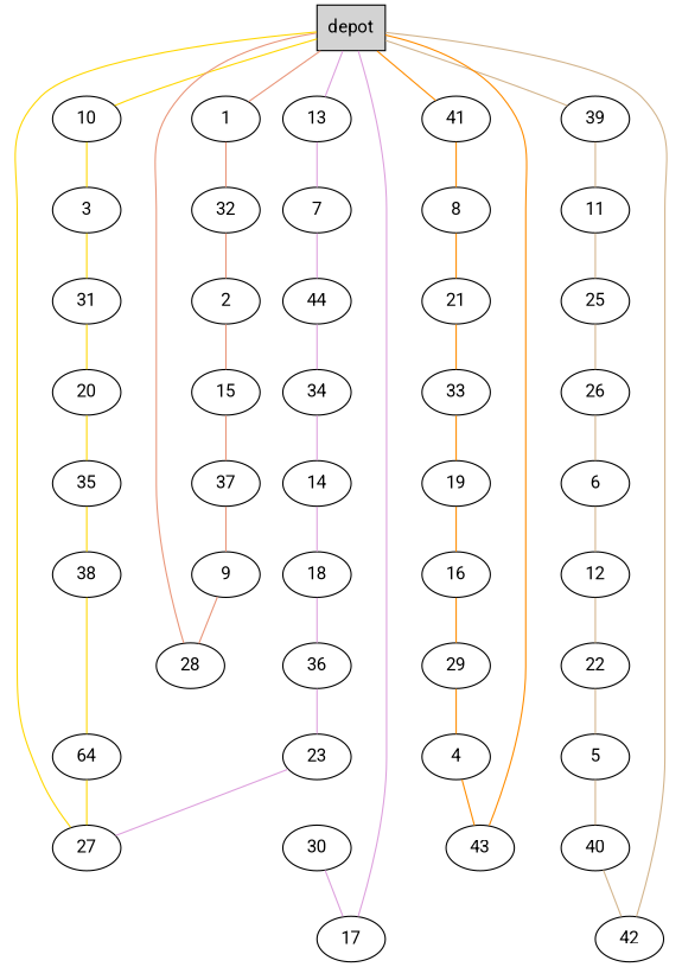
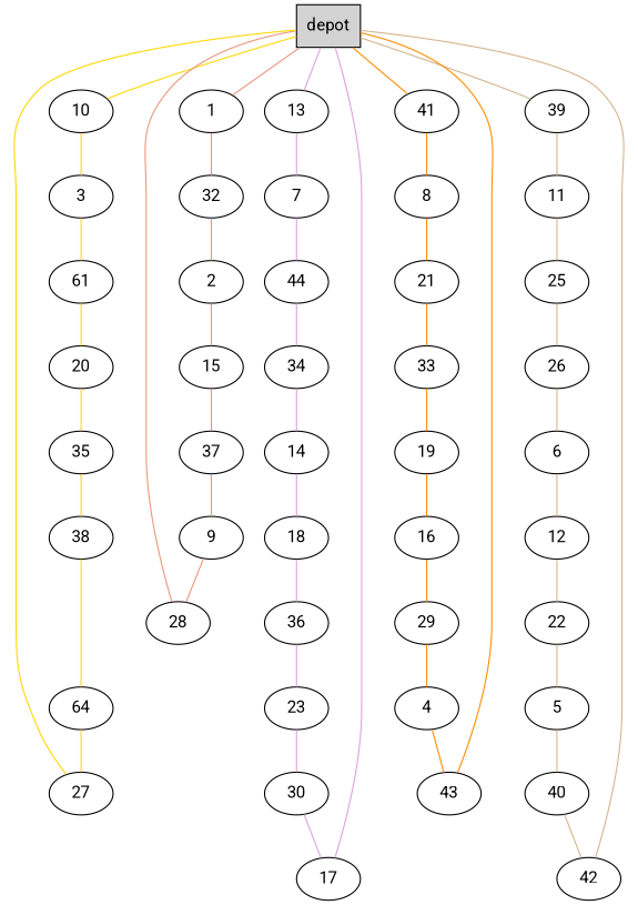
  graph {
    fontname=Roboto
    node [fontname=Roboto shape=ellipse]
    edge [color=plum fontname=Roboto]
    n1 [label=depot shape=box style=filled]
    1
    10
    13
    39
    41
    32
    3
    7
    11
    8
    2
    15
    37
    9
    28
-   31
+   31 [label=61]
    20
    35
    38
    n21 [label=64]
    27
    44
    34
    14
    18
    36
    23
    30
    17
    25
    26
    6
    12
    22
    5
    40
    42
    21
    33
    19
    16
    29
    4
    43
    n1 -- 1 [color=darksalmon]
    n1 -- 10 [color=gold]
    n1 -- 13
    n1 -- 39 [color=tan]
    n1 -- 41 [color=darkorange]
    1 -- 32 [color=darksalmon]
    10 -- 3 [color=gold]
    13 -- 7
    39 -- 11 [color=tan]
    41 -- 8 [color=darkorange]
    32 -- 2 [color=darksalmon]
    3 -- 31 [color=gold]
    7 -- 44
    11 -- 25 [color=tan]
    8 -- 21 [color=darkorange]
    2 -- 15 [color=darksalmon]
    15 -- 37 [color=darksalmon]
    37 -- 9 [color=darksalmon]
    9 -- 28 [color=darksalmon]
    28 -- n1 [color=darksalmon]
    31 -- 20 [color=gold]
    20 -- 35 [color=gold]
    35 -- 38 [color=gold]
    38 -- n21 [color=gold]
    n21 -- 27 [color=gold]
    27 -- n1 [color=gold]
    44 -- 34
    34 -- 14
    14 -- 18
    18 -- 36
    36 -- 23
-   23 -- 27
+   23 -- 30
    30 -- 17
    17 -- n1
    25 -- 26 [color=tan]
    26 -- 6 [color=tan]
    6 -- 12 [color=tan]
    12 -- 22 [color=tan]
    22 -- 5 [color=tan]
    5 -- 40 [color=tan]
    40 -- 42 [color=tan]
    42 -- n1 [color=tan]
    21 -- 33 [color=darkorange]
    33 -- 19 [color=darkorange]
    19 -- 16 [color=darkorange]
    16 -- 29 [color=darkorange]
    29 -- 4 [color=darkorange]
    4 -- 43 [color=darkorange]
    43 -- n1 [color=darkorange]
  }
